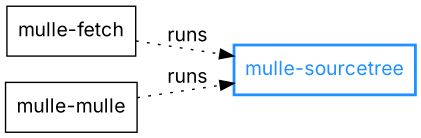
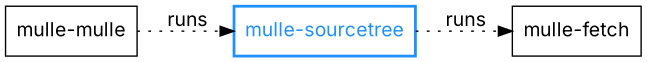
  digraph {
    fontname=Inter
    rankdir=LR
    node [fontname=Inter shape=record]
    edge [fontname=Inter style=dotted]
    "mulle-sourcetree" [color=dodgerblue fontcolor=dodgerblue penwidth=2]
    "mulle-fetch"
    n3 [label="mulle-mulle"]
-   "mulle-fetch" -> "mulle-sourcetree" [label=" runs"]
+   "mulle-sourcetree" -> "mulle-fetch" [label=" runs"]
    n3 -> "mulle-sourcetree" [label=" runs"]
  }
